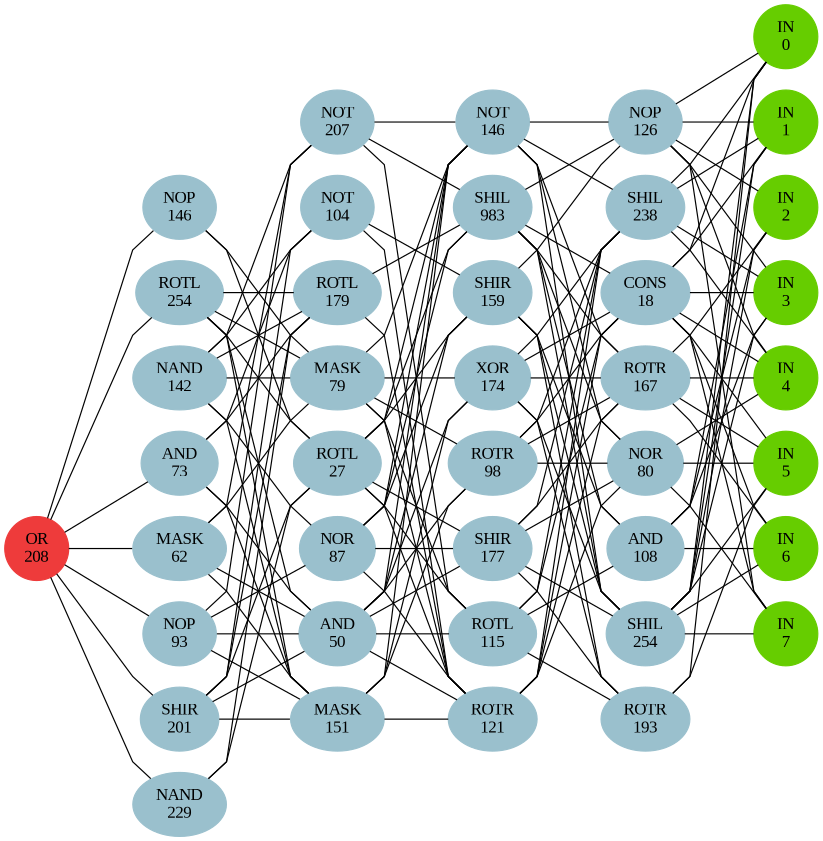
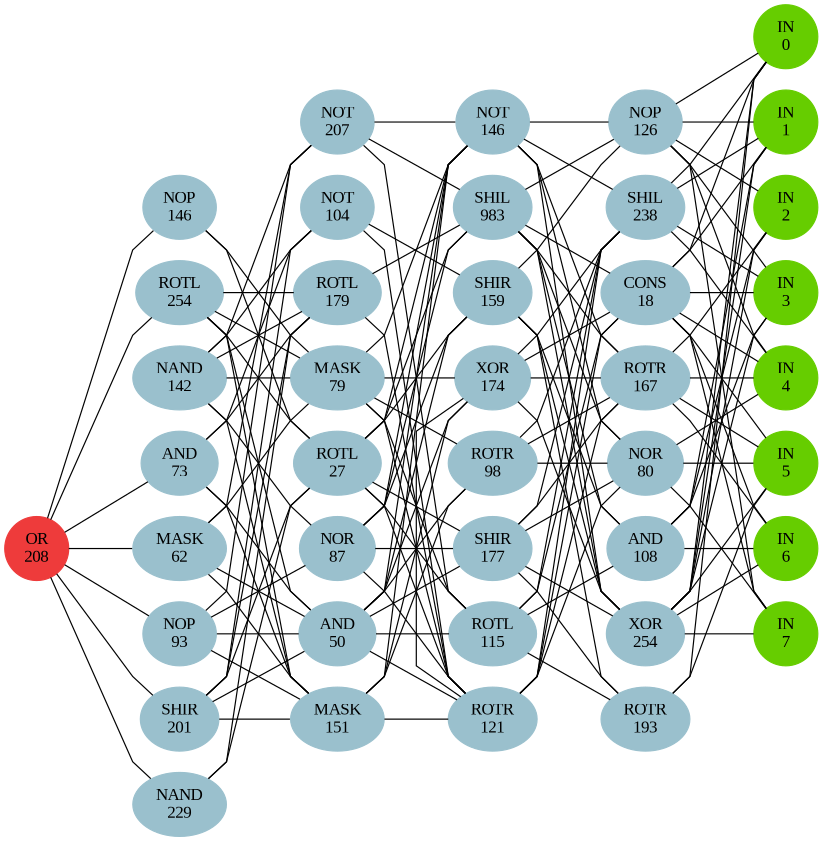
  graph {
    fontname="Liberation Serif"
    ordering=out
    rankdir=LR
    ranksep=0.75
    splines=polyline
    node [color=lightblue3 fontname="Liberation Serif" style=filled]
    edge [fontname="Liberation Serif" style=solid]
    n1 [color=chartreuse3 label="IN\n0"]
    n2 [color=chartreuse3 label="IN\n1"]
    n3 [color=chartreuse3 label="IN\n2"]
    n4 [color=chartreuse3 label="IN\n3"]
    n5 [color=chartreuse3 label="IN\n4"]
    n6 [color=chartreuse3 label="IN\n5"]
    n7 [color=chartreuse3 label="IN\n6"]
    n8 [color=chartreuse3 label="IN\n7"]
    n9 [label="NOP\n126"]
    n10 [label="SHIL\n238"]
    n11 [label="CONS\n18"]
    n12 [label="ROTR\n167"]
    n13 [label="NOR\n80"]
    n14 [label="AND\n108"]
-   n15 [label="SHIL\n254"]
+   n15 [label="XOR\n254"]
    n16 [label="ROTR\n193"]
    n17 [label="NOT\n146"]
    n18 [label="SHIL\n983"]
    n19 [label="SHIR\n159"]
    n20 [label="XOR\n174"]
    n21 [label="ROTR\n98"]
    n22 [label="SHIR\n177"]
    n23 [label="ROTL\n115"]
    n24 [label="ROTR\n121"]
    n25 [label="NOT\n207"]
    n26 [label="NOT\n104"]
    n27 [label="ROTL\n179"]
    n28 [label="MASK\n79"]
    n29 [label="ROTL\n27"]
    n30 [label="NOR\n87"]
    n31 [label="AND\n50"]
    n32 [label="MASK\n151"]
    n33 [label="NOP\n146"]
    n34 [label="ROTL\n254"]
    n35 [label="NAND\n142"]
    n36 [label="AND\n73"]
    n37 [label="MASK\n62"]
    n38 [label="NOP\n93"]
    n39 [label="SHIR\n201"]
    n40 [label="NAND\n229"]
    n41 [color=brown2 label="OR\n208"]
    subgraph sub_1 {
      rank=same
      n1
      n2
      n3
      n4
      n5
      n6
      n7
      n8
    }
    subgraph sub_2 {
      rank=same
      n9
      n10
      n11
      n12
      n13
      n14
      n15
      n16
    }
    subgraph sub_3 {
      rank=same
      n17
      n18
      n19
      n20
      n21
      n22
      n23
      n24
    }
    subgraph sub_4 {
      rank=same
      n25
      n26
      n27
      n28
      n29
      n30
      n31
      n32
    }
    subgraph sub_5 {
      rank=same
      n33
      n34
      n35
      n36
      n37
      n38
      n39
      n40
    }
    subgraph sub_6 {
      rank=same
      n41
    }
    n1 -- n2 [style=invis]
    n2 -- n3 [style=invis]
    n3 -- n4 [style=invis]
    n4 -- n5 [style=invis]
    n5 -- n6 [style=invis]
    n6 -- n7 [style=invis]
    n7 -- n8 [style=invis]
    n9 -- n1
    n9 -- n2
    n9 -- n3
    n9 -- n4
    n9 -- n5
    n9 -- n8
    n9 -- n10 [style=invis]
    n10 -- n1
    n10 -- n2
    n10 -- n4
    n10 -- n5
    n10 -- n11 [style=invis]
    n11 -- n1
    n11 -- n2
    n11 -- n4
    n11 -- n5
    n11 -- n6
    n11 -- n7
    n11 -- n8
    n11 -- n12 [style=invis]
    n12 -- n3
    n12 -- n5
    n12 -- n6
    n12 -- n7
    n12 -- n13 [style=invis]
    n13 -- n5
    n13 -- n6
    n13 -- n8
    n13 -- n14 [style=invis]
    n14 -- n2
    n14 -- n3
    n14 -- n4
    n14 -- n7
    n14 -- n15 [style=invis]
    n15 -- n1
    n15 -- n2
    n15 -- n3
    n15 -- n4
    n15 -- n6
    n15 -- n7
    n15 -- n8
    n15 -- n16 [style=invis]
    n16 -- n1
    n16 -- n6
    n17 -- n9
    n17 -- n10
    n17 -- n12
    n17 -- n13
    n17 -- n15
    n17 -- n18 [style=invis]
    n18 -- n9
    n18 -- n11
    n18 -- n12
    n18 -- n13
    n18 -- n14
    n18 -- n15
    n18 -- n19 [style=invis]
    n19 -- n9
    n19 -- n14
    n19 -- n15
    n19 -- n16
    n19 -- n20 [style=invis]
    n20 -- n10
    n20 -- n11
    n20 -- n12
    n20 -- n15
-   n20 -- n16
+   n20 -- n24
    n20 -- n21 [style=invis]
    n21 -- n10
-   n21 -- n11
    n21 -- n12
    n21 -- n13
    n21 -- n22 [style=invis]
    n22 -- n10
    n22 -- n12
    n22 -- n13
    n22 -- n15
    n22 -- n16
    n22 -- n23 [style=invis]
    n23 -- n10
    n23 -- n11
    n23 -- n14
    n23 -- n16
    n23 -- n24 [style=invis]
    n24 -- n10
    n24 -- n11
    n24 -- n12
    n24 -- n13
    n25 -- n17
    n25 -- n18
    n25 -- n23
    n25 -- n26 [style=invis]
    n26 -- n19
    n26 -- n24
    n26 -- n27 [style=invis]
    n27 -- n18
    n27 -- n24
    n27 -- n28 [style=invis]
    n28 -- n17
    n28 -- n20
    n28 -- n21
    n28 -- n23
    n28 -- n24
    n28 -- n29 [style=invis]
    n29 -- n17
    n29 -- n18
    n29 -- n19
    n29 -- n22
    n29 -- n23
    n29 -- n24
    n29 -- n30 [style=invis]
    n30 -- n17
    n30 -- n18
    n30 -- n19
    n30 -- n22
    n30 -- n24
    n30 -- n31 [style=invis]
    n31 -- n17
    n31 -- n19
    n31 -- n20
    n31 -- n21
    n31 -- n22
    n31 -- n23
    n31 -- n24
    n31 -- n32 [style=invis]
    n32 -- n17
    n32 -- n20
    n32 -- n21
    n32 -- n24
    n33 -- n28
    n33 -- n29
    n33 -- n34 [style=invis]
    n34 -- n27
    n34 -- n28
    n34 -- n29
    n34 -- n31
    n34 -- n32
    n34 -- n35 [style=invis]
    n35 -- n25
    n35 -- n26
    n35 -- n27
    n35 -- n28
    n35 -- n30
    n35 -- n32
    n35 -- n36 [style=invis]
    n36 -- n26
    n36 -- n27
    n36 -- n31
    n36 -- n32
    n36 -- n37 [style=invis]
    n37 -- n25
    n37 -- n28
    n37 -- n31
    n37 -- n32
    n37 -- n38 [style=invis]
    n38 -- n25
    n38 -- n30
    n38 -- n31
    n38 -- n32
    n38 -- n39 [style=invis]
    n39 -- n26
    n39 -- n27
    n39 -- n29
    n39 -- n31
    n39 -- n32
    n39 -- n40 [style=invis]
    n40 -- n27
    n40 -- n29
    n41 -- n33
    n41 -- n34
    n41 -- n36
    n41 -- n37
    n41 -- n38
    n41 -- n39
    n41 -- n40
    n41 -- n41 [style=invis]
  }
